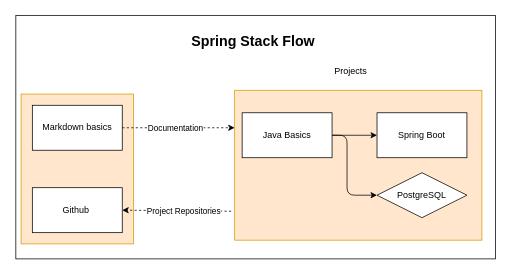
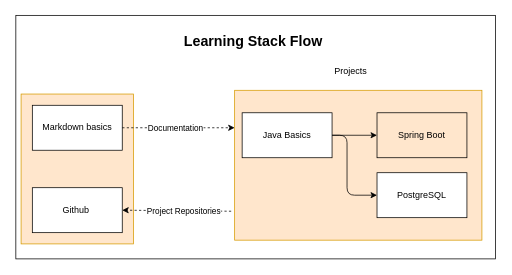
  <mxCell id="0" />
  <mxCell id="1" parent="0" />
  <mxCell id="2" value="" style="rounded=0;whiteSpace=wrap;html=1;" vertex="1" parent="1"><mxGeometry x="20" y="20" width="640" height="325" as="geometry" /></mxCell>
  <mxCell id="3" value="" style="rounded=0;whiteSpace=wrap;html=1;fillColor=#ffe6cc;strokeColor=#d79b00;" vertex="1" parent="1"><mxGeometry x="312" y="120" width="330" height="200" as="geometry" /></mxCell>
  <mxCell id="4" style="edgeStyle=none;html=1;entryX=0;entryY=0.5;entryDx=0;entryDy=0;" edge="1" parent="1" source="6" target="7"><mxGeometry relative="1" as="geometry" /></mxCell>
  <mxCell id="5" style="edgeStyle=none;html=1;exitX=1;exitY=0.5;exitDx=0;exitDy=0;entryX=0;entryY=0.5;entryDx=0;entryDy=0;" edge="1" parent="1" source="6" target="8"><mxGeometry relative="1" as="geometry"><Array as="points"><mxPoint x="462" y="180" /><mxPoint x="462" y="260" /></Array></mxGeometry></mxCell>
  <mxCell id="6" value="Java Basics" style="rounded=0;whiteSpace=wrap;html=1;" vertex="1" parent="1"><mxGeometry x="322" y="150" width="120" height="60" as="geometry" /></mxCell>
- <mxCell id="7" value="Spring Boot" style="rounded=0;whiteSpace=wrap;html=1;" vertex="1" parent="1"><mxGeometry x="502" y="150" width="120" height="60" as="geometry" /></mxCell>
- <mxCell id="8" value="PostgreSQL" style="rhombus;whiteSpace=wrap;html=1;" vertex="1" parent="1"><mxGeometry x="502" y="230" width="120" height="60" as="geometry" /></mxCell>
+ <mxCell id="7" value="Spring Boot" style="rounded=0;whiteSpace=wrap;html=1;fillColor=#ffe6cc;" vertex="1" parent="1"><mxGeometry x="502" y="150" width="120" height="60" as="geometry" /></mxCell>
+ <mxCell id="8" value="PostgreSQL" style="rounded=0;whiteSpace=wrap;html=1;" vertex="1" parent="1"><mxGeometry x="502" y="230" width="120" height="60" as="geometry" /></mxCell>
  <mxCell id="9" value="" style="rounded=0;whiteSpace=wrap;html=1;fontSize=19;fillColor=#ffe6cc;strokeColor=#d79b00;" vertex="1" parent="1"><mxGeometry x="27" y="125" width="150" height="200" as="geometry" /></mxCell>
  <mxCell id="10" value="Projects" style="text;html=1;strokeColor=none;fillColor=none;align=center;verticalAlign=middle;whiteSpace=wrap;rounded=0;" vertex="1" parent="1"><mxGeometry x="437" y="80" width="60" height="30" as="geometry" /></mxCell>
- <mxCell id="11" value="&lt;font style=&quot;font-size: 19px;&quot;&gt;&lt;b&gt;Spring Stack Flow&lt;/b&gt;&lt;/font&gt;" style="text;html=1;strokeColor=none;fillColor=none;align=center;verticalAlign=middle;whiteSpace=wrap;rounded=0;" vertex="1" parent="1"><mxGeometry x="237" y="40" width="200" height="30" as="geometry" /></mxCell>
+ <mxCell id="11" value="&lt;font style=&quot;font-size: 19px;&quot;&gt;&lt;b&gt;Learning Stack Flow&lt;/b&gt;&lt;/font&gt;" style="text;html=1;strokeColor=none;fillColor=none;align=center;verticalAlign=middle;whiteSpace=wrap;rounded=0;" vertex="1" parent="1"><mxGeometry x="237" y="40" width="200" height="30" as="geometry" /></mxCell>
  <mxCell id="12" value="Markdown basics" style="rounded=0;whiteSpace=wrap;html=1;" vertex="1" parent="1"><mxGeometry x="42" y="140" width="120" height="60" as="geometry" /></mxCell>
  <mxCell id="13" value="Github&amp;nbsp;" style="rounded=0;whiteSpace=wrap;html=1;" vertex="1" parent="1"><mxGeometry x="42" y="250" width="120" height="60" as="geometry" /></mxCell>
  <mxCell id="14" style="edgeStyle=none;html=1;entryX=1;entryY=0.5;entryDx=0;entryDy=0;dashed=1;exitX=-0.014;exitY=0.807;exitDx=0;exitDy=0;exitPerimeter=0;" edge="1" parent="1" source="3" target="13"><mxGeometry relative="1" as="geometry"><Array as="points" /></mxGeometry></mxCell>
  <mxCell id="15" value="Project Repositories" style="edgeLabel;html=1;align=center;verticalAlign=middle;resizable=0;points=[];" vertex="1" connectable="0" parent="14"><mxGeometry x="0.368" relative="1" as="geometry"><mxPoint x="35" as="offset" /></mxGeometry></mxCell>
  <mxCell id="16" style="edgeStyle=none;html=1;entryX=0;entryY=0.25;entryDx=0;entryDy=0;dashed=1;" edge="1" parent="1" source="12" target="3"><mxGeometry relative="1" as="geometry" /></mxCell>
  <mxCell id="17" value="Documentation" style="edgeLabel;html=1;align=center;verticalAlign=middle;resizable=0;points=[];" vertex="1" connectable="0" parent="16"><mxGeometry x="-0.344" y="-1" relative="1" as="geometry"><mxPoint x="21" y="-1" as="offset" /></mxGeometry></mxCell>
